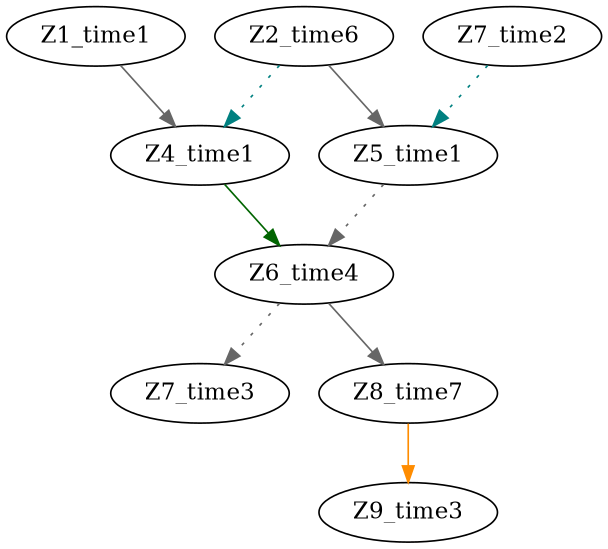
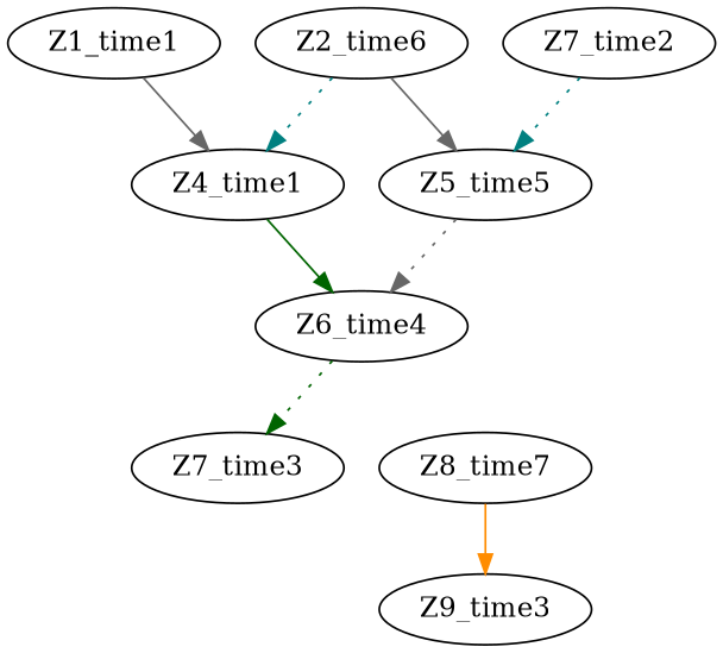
  digraph {
    fontname="DejaVu Serif"
    node [fontname="DejaVu Serif"]
    edge [color=gray40 fontname="DejaVu Serif" style=solid]
    Z1_time1
    Z4_time1
    Z6_time4
    n4 [label=Z2_time6]
-   Z5_time5 [label=Z5_time1]
+   Z5_time5
    n6 [label=Z7_time2]
    Z7_time3
    Z8_time7
    Z9_time3
    Z1_time1 -> Z4_time1
    Z4_time1 -> Z6_time4 [color=darkgreen]
-   Z6_time4 -> Z7_time3 [style=dotted]
-   Z6_time4 -> Z8_time7
+   Z6_time4 -> Z7_time3 [color=darkgreen style=dotted]
    n4 -> Z4_time1 [color=teal style=dotted]
    n4 -> Z5_time5
    Z5_time5 -> Z6_time4 [style=dotted]
    n6 -> Z5_time5 [color=teal style=dotted]
    Z8_time7 -> Z9_time3 [color=darkorange]
  }
